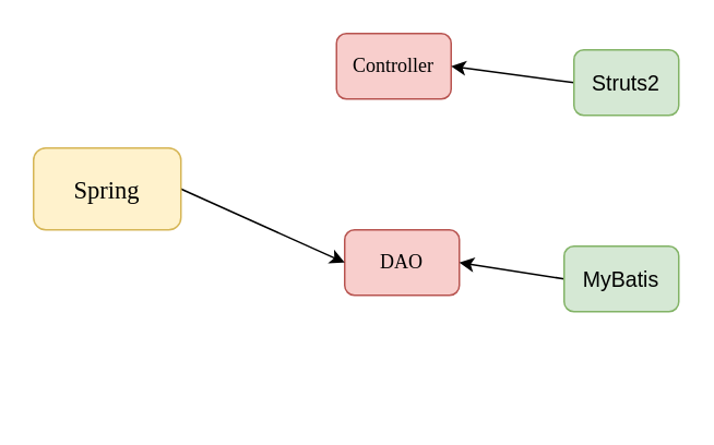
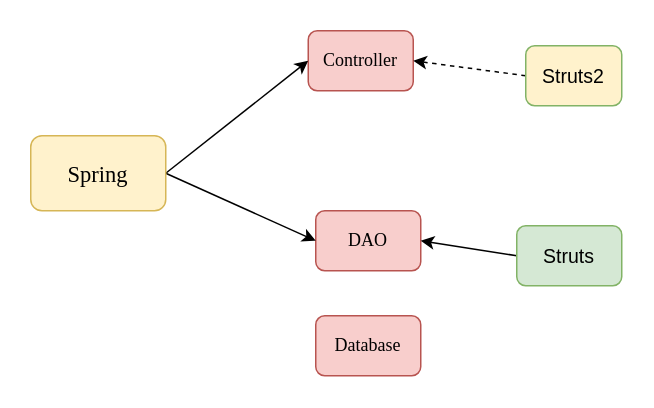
  <mxCell id="0" />
  <mxCell id="1" parent="0" />
  <mxCell id="2" value="Controller" style="rounded=1;whiteSpace=wrap;html=1;fontFamily=Times New Roman;fillColor=#f8cecc;strokeColor=#b85450;fontColor=#000000;" vertex="1" parent="1"><mxGeometry x="205" y="20" width="70" height="40" as="geometry" /></mxCell>
  <mxCell id="3" value="DAO&lt;span style=&quot;color: rgba(0 , 0 , 0 , 0) ; font-family: monospace ; font-size: 0px&quot;&gt;%3CmxGraphModel%3E%3Croot%3E%3CmxCell%20id%3D%220%22%2F%3E%3CmxCell%20id%3D%221%22%20parent%3D%220%22%2F%3E%3CmxCell%20id%3D%222%22%20value%3D%22Service%22%20style%3D%22rounded%3D1%3BwhiteSpace%3Dwrap%3Bhtml%3D1%3BfontFamily%3DTimes%20New%20Roman%3BfillColor%3D%23f8cecc%3BstrokeColor%3D%23b85450%3BfontColor%3D%23000000%3B%22%20vertex%3D%221%22%20parent%3D%221%22%3E%3CmxGeometry%20x%3D%22280%22%20y%3D%22150%22%20width%3D%2270%22%20height%3D%2240%22%20as%3D%22geometry%22%2F%3E%3C%2FmxCell%3E%3C%2Froot%3E%3C%2FmxGraphModel%3E&lt;/span&gt;" style="rounded=1;whiteSpace=wrap;html=1;fontFamily=Times New Roman;fillColor=#f8cecc;strokeColor=#b85450;fontColor=#000000;" vertex="1" parent="1"><mxGeometry x="210" y="140" width="70" height="40" as="geometry" /></mxCell>
- <mxCell id="5" style="edgeStyle=none;rounded=0;orthogonalLoop=1;jettySize=auto;html=1;exitX=0;exitY=0.5;exitDx=0;exitDy=0;entryX=1;entryY=0.5;entryDx=0;entryDy=0;fontFamily=Times New Roman;fontColor=#000000;" edge="1" parent="1" source="6" target="2"><mxGeometry relative="1" as="geometry" /></mxCell>
- <mxCell id="6" value="&lt;span style=&quot;font-family: arial, sans-serif; font-size: 13px;&quot;&gt;Struts2&lt;/span&gt;" style="rounded=1;whiteSpace=wrap;html=1;fontFamily=Times New Roman;fillColor=#d5e8d4;strokeColor=#82b366;labelBackgroundColor=none;fontColor=#000000;" vertex="1" parent="1"><mxGeometry x="350" y="30" width="64" height="40" as="geometry" /></mxCell>
+ <mxCell id="4" value="Database" style="rounded=1;whiteSpace=wrap;html=1;fontFamily=Times New Roman;fillColor=#f8cecc;strokeColor=#b85450;fontColor=#000000;" vertex="1" parent="1"><mxGeometry x="210" y="210" width="70" height="40" as="geometry" /></mxCell>
+ <mxCell id="5" style="edgeStyle=none;rounded=0;orthogonalLoop=1;jettySize=auto;html=1;exitX=0;exitY=0.5;exitDx=0;exitDy=0;entryX=1;entryY=0.5;entryDx=0;entryDy=0;fontFamily=Times New Roman;fontColor=#000000;dashed=1;" edge="1" parent="1" source="6" target="2"><mxGeometry relative="1" as="geometry" /></mxCell>
+ <mxCell id="6" value="&lt;span style=&quot;font-family: arial, sans-serif; font-size: 13px;&quot;&gt;Struts2&lt;/span&gt;" style="rounded=1;whiteSpace=wrap;html=1;fontFamily=Times New Roman;fillColor=#fff2cc;strokeColor=#82b366;labelBackgroundColor=none;fontColor=#000000;" vertex="1" parent="1"><mxGeometry x="350" y="30" width="64" height="40" as="geometry" /></mxCell>
  <mxCell id="7" style="rounded=0;orthogonalLoop=1;jettySize=auto;html=1;exitX=0;exitY=0.5;exitDx=0;exitDy=0;entryX=1;entryY=0.5;entryDx=0;entryDy=0;fontFamily=Times New Roman;fontColor=#000000;" edge="1" parent="1" source="8" target="3"><mxGeometry relative="1" as="geometry" /></mxCell>
- <mxCell id="8" value="&lt;span style=&quot;font-family: &amp;quot;arial&amp;quot; , sans-serif ; font-size: 13px&quot;&gt;MyBatis&lt;/span&gt;" style="rounded=1;whiteSpace=wrap;html=1;fontFamily=Times New Roman;fillColor=#d5e8d4;strokeColor=#82b366;labelBackgroundColor=none;fontColor=#000000;" vertex="1" parent="1"><mxGeometry x="344" y="150" width="70" height="40" as="geometry" /></mxCell>
+ <mxCell id="8" value="&lt;span style=&quot;font-family: &amp;quot;arial&amp;quot; , sans-serif ; font-size: 13px&quot;&gt;Struts&lt;/span&gt;" style="rounded=1;whiteSpace=wrap;html=1;fontFamily=Times New Roman;fillColor=#d5e8d4;strokeColor=#82b366;labelBackgroundColor=none;fontColor=#000000;" vertex="1" parent="1"><mxGeometry x="344" y="150" width="70" height="40" as="geometry" /></mxCell>
+ <mxCell id="9" style="edgeStyle=none;rounded=0;orthogonalLoop=1;jettySize=auto;html=1;exitX=1;exitY=0.5;exitDx=0;exitDy=0;entryX=0;entryY=0.5;entryDx=0;entryDy=0;fontFamily=Times New Roman;fontSize=15;fontColor=#000000;" edge="1" parent="1" source="11" target="2"><mxGeometry relative="1" as="geometry" /></mxCell>
  <mxCell id="10" style="edgeStyle=none;rounded=0;orthogonalLoop=1;jettySize=auto;html=1;exitX=1;exitY=0.5;exitDx=0;exitDy=0;entryX=0;entryY=0.5;entryDx=0;entryDy=0;fontFamily=Times New Roman;fontSize=15;fontColor=#000000;" edge="1" parent="1" source="11" target="3"><mxGeometry relative="1" as="geometry" /></mxCell>
  <mxCell id="11" value="Spring" style="rounded=1;whiteSpace=wrap;html=1;labelBackgroundColor=none;fontFamily=Times New Roman;fillColor=#fff2cc;strokeColor=#d6b656;fontColor=#000000;fontSize=15;" vertex="1" parent="1"><mxGeometry x="20" y="90" width="90" height="50" as="geometry" /></mxCell>
